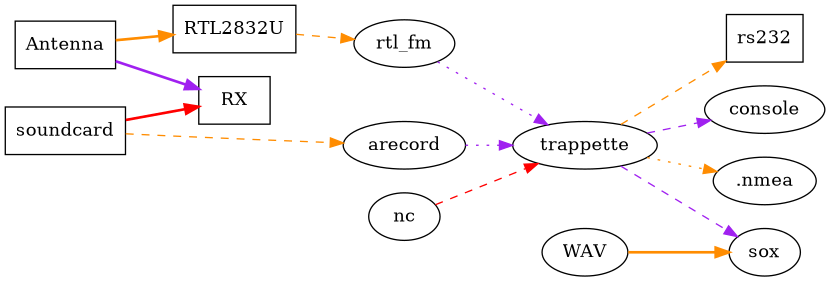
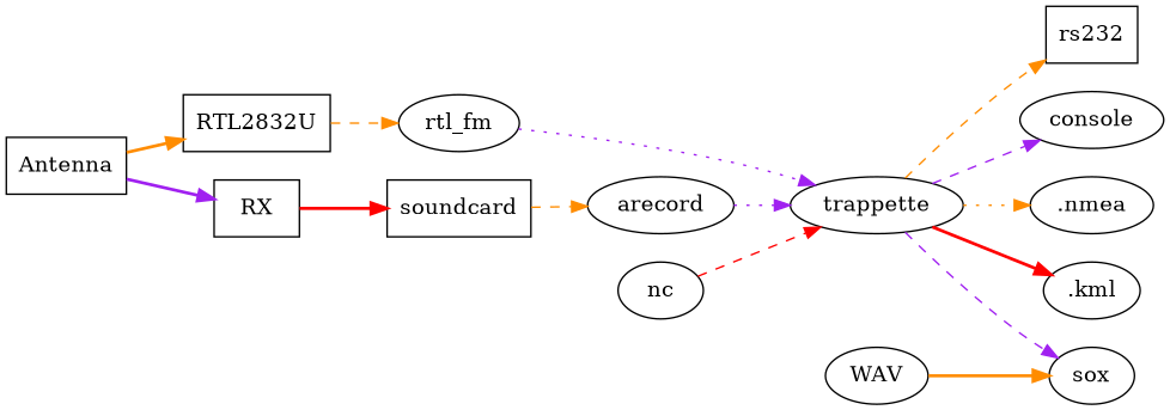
  digraph {
    rankdir=LR
    edge [color=darkorange style=dashed]
    Antenna [shape=box]
    RTL2832U [shape=box]
    RX [shape=box]
    soundcard [shape=box]
    rs232 [shape=box]
    rtl_fm
    arecord
    trappette
    console
    ".nmea"
+   ".kml"
    sox
    nc
    WAV
    subgraph sub_1 {
      Antenna
      RTL2832U
      RX
      soundcard
      rs232
    }
    subgraph sub_2 {
    }
    Antenna -> RTL2832U [style=bold]
    Antenna -> RX [color=purple style=bold]
    RTL2832U -> rtl_fm
-   soundcard -> RX [color=red style=bold]
+   RX -> soundcard [color=red style=bold]
    soundcard -> arecord
    rtl_fm -> trappette [color=purple style=dotted]
    arecord -> trappette [color=purple style=dotted]
    trappette -> rs232
    trappette -> console [color=purple]
    trappette -> ".nmea" [style=dotted]
+   trappette -> ".kml" [color=red style=bold]
    trappette -> sox [color=purple]
    nc -> trappette [color=red]
    WAV -> sox [style=bold]
  }
